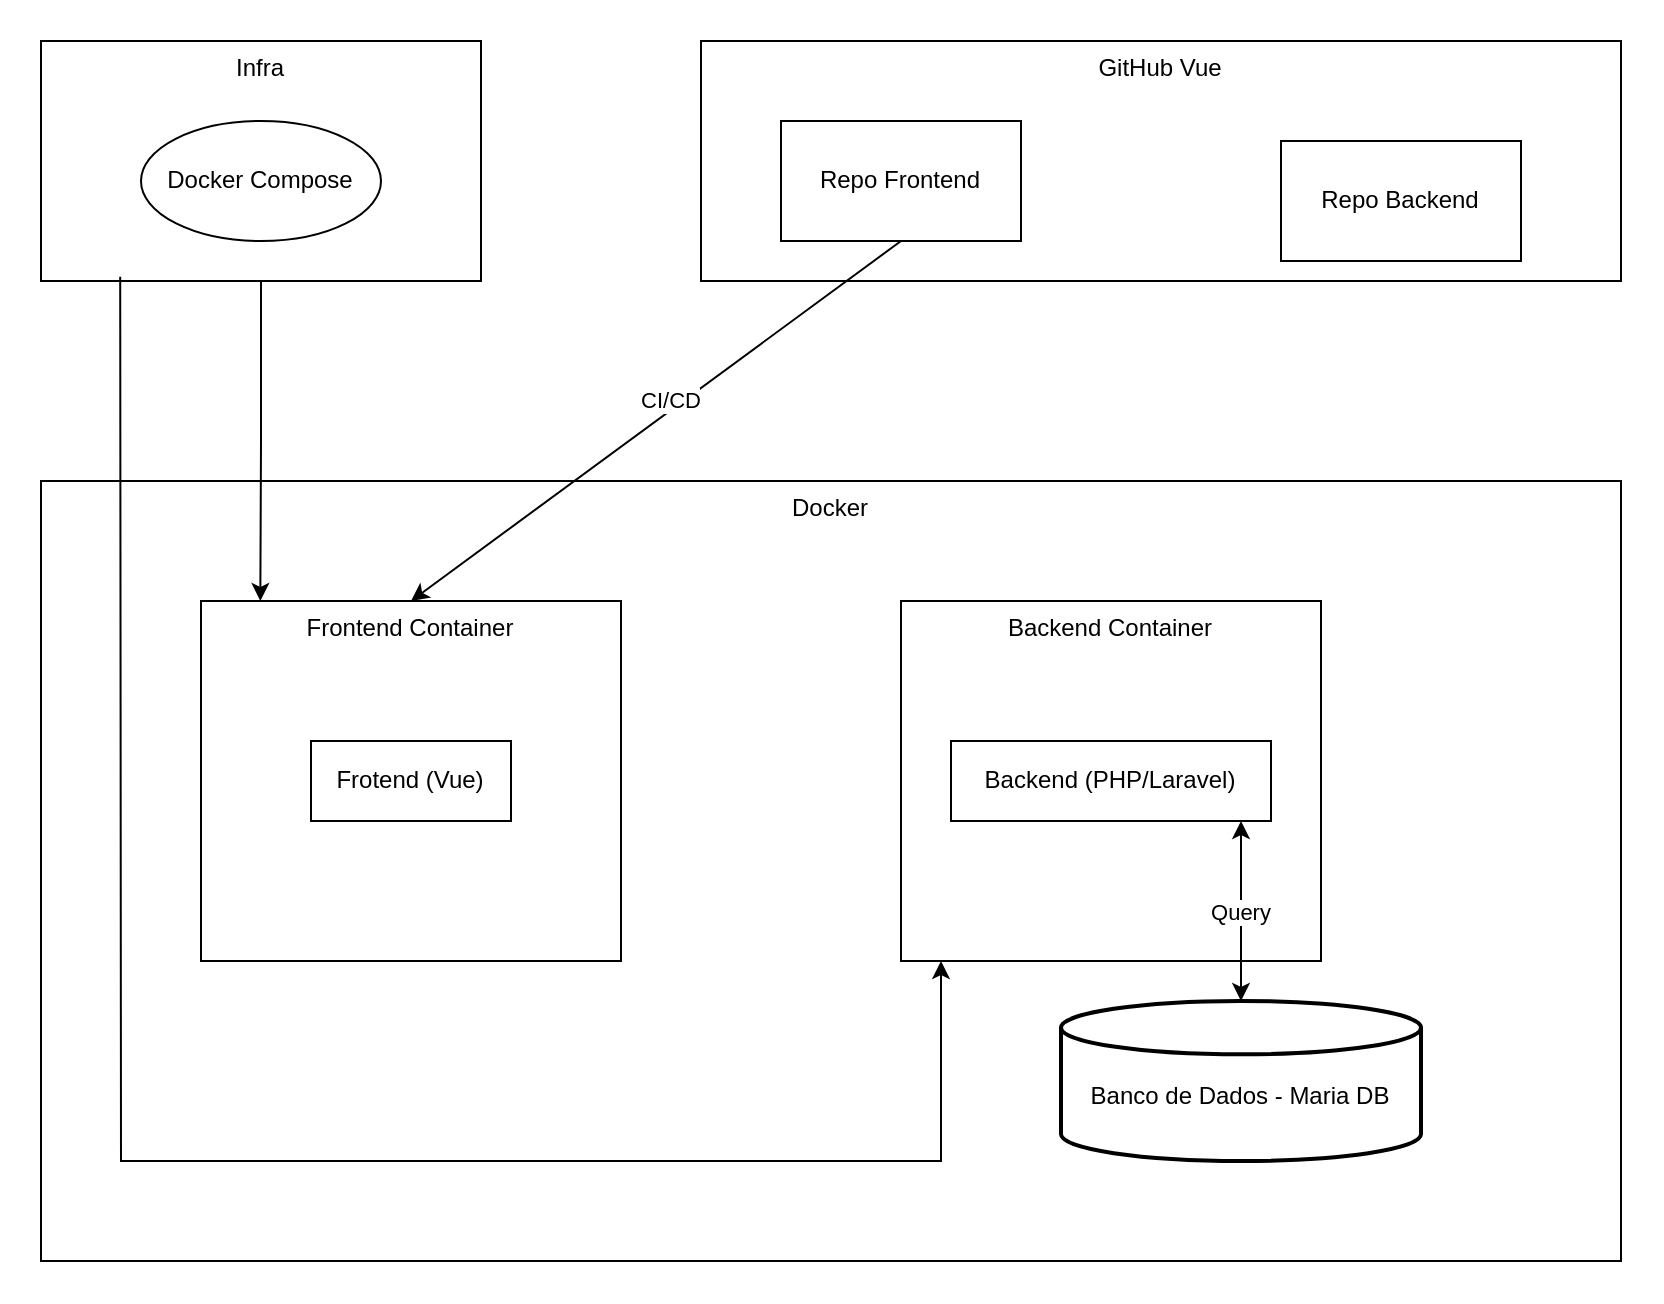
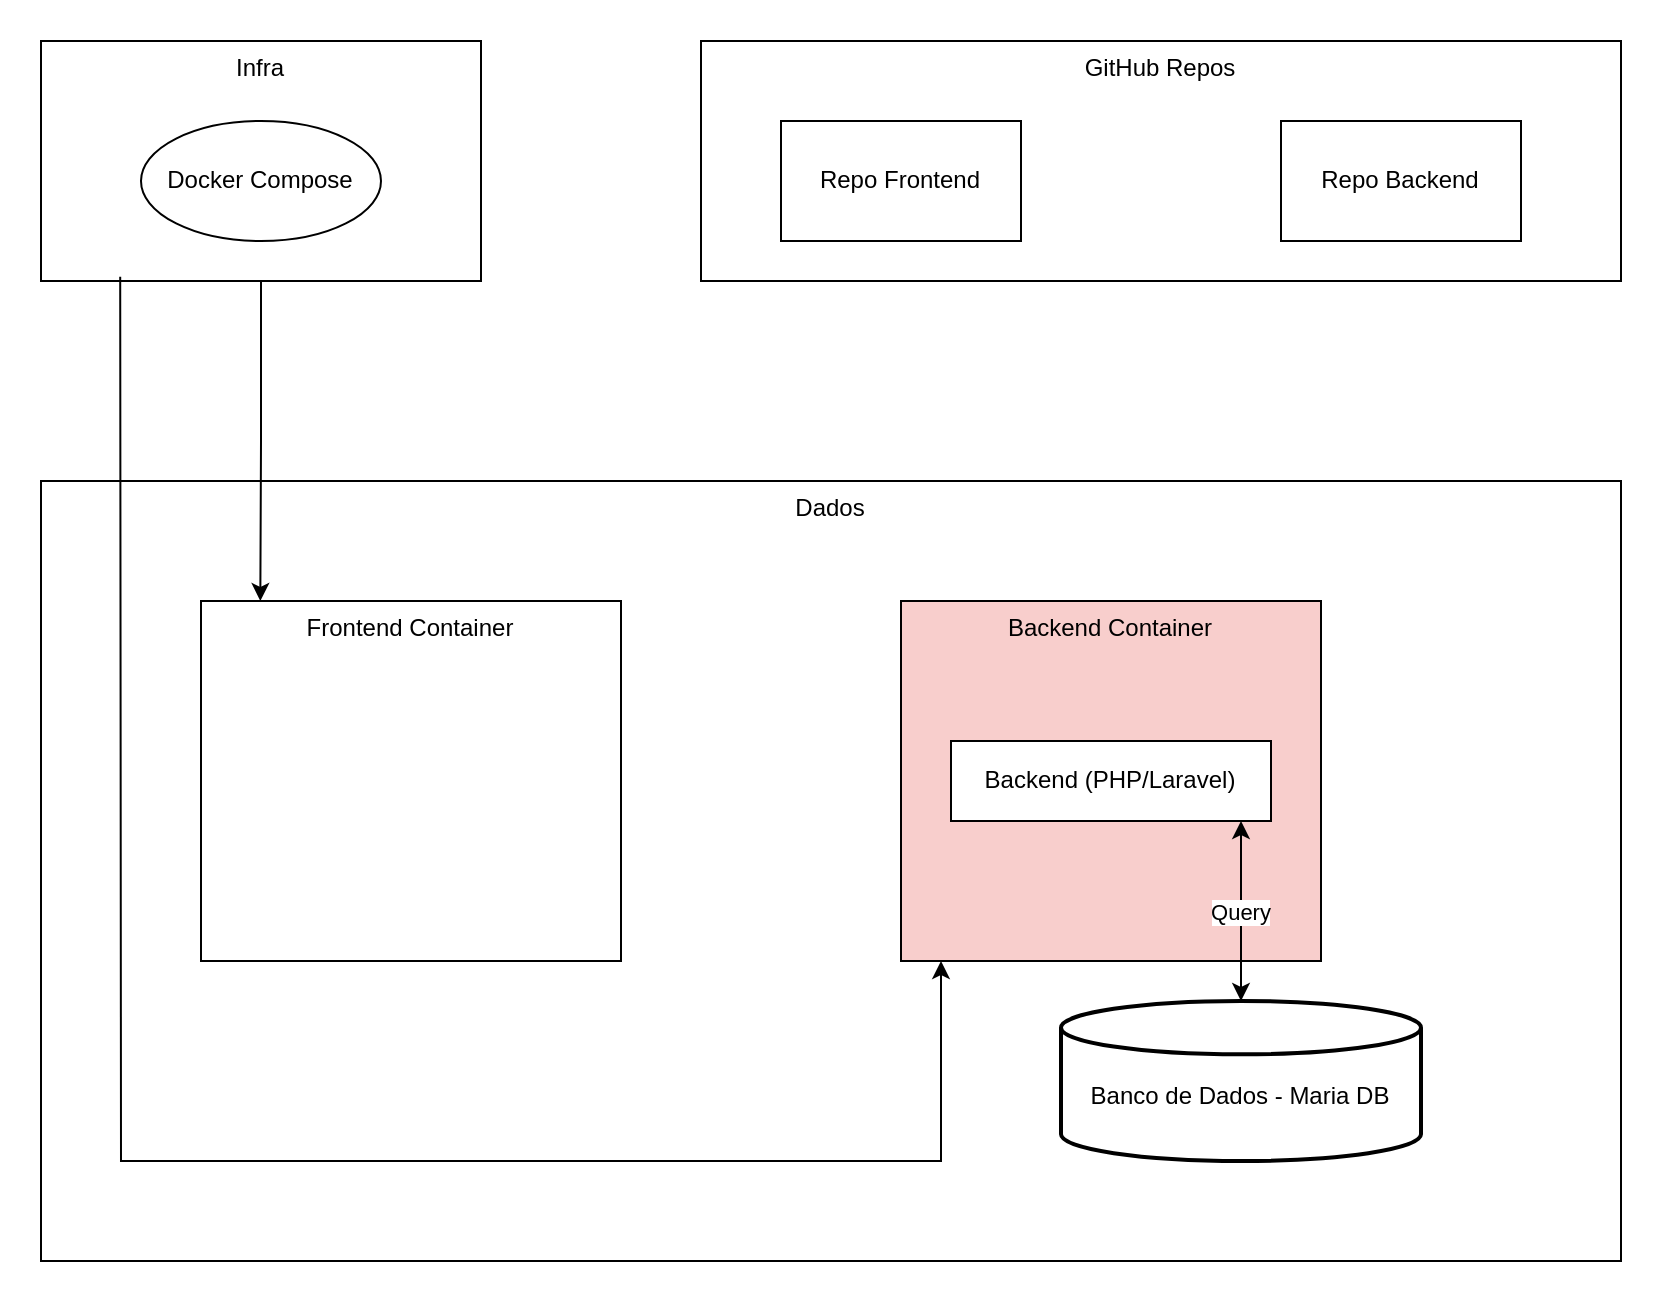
  <mxCell id="0" />
  <mxCell id="1" parent="0" />
  <mxCell id="2" value="Infra" style="rounded=0;whiteSpace=wrap;html=1;verticalAlign=top;" vertex="1" parent="1"><mxGeometry x="20" y="20" width="220" height="120" as="geometry" /></mxCell>
  <mxCell id="3" value="Docker Compose" style="ellipse;whiteSpace=wrap;html=1;" vertex="1" parent="1"><mxGeometry x="70" y="60" width="120" height="60" as="geometry" /></mxCell>
- <mxCell id="4" value="GitHub Vue" style="rounded=0;whiteSpace=wrap;html=1;verticalAlign=top;" vertex="1" parent="1"><mxGeometry x="350" y="20" width="460" height="120" as="geometry" /></mxCell>
+ <mxCell id="4" value="GitHub Repos" style="rounded=0;whiteSpace=wrap;html=1;verticalAlign=top;" vertex="1" parent="1"><mxGeometry x="350" y="20" width="460" height="120" as="geometry" /></mxCell>
  <mxCell id="5" value="Repo Frontend" style="rounded=0;whiteSpace=wrap;html=1;" vertex="1" parent="1"><mxGeometry x="390" y="60" width="120" height="60" as="geometry" /></mxCell>
- <mxCell id="6" value="Repo Backend" style="rounded=0;whiteSpace=wrap;html=1;" vertex="1" parent="1"><mxGeometry x="640" y="70" width="120" height="60" as="geometry" /></mxCell>
- <mxCell id="7" value="Docker" style="rounded=0;whiteSpace=wrap;html=1;verticalAlign=top;movable=1;resizable=1;rotatable=1;deletable=1;editable=1;locked=0;connectable=1;" vertex="1" parent="1"><mxGeometry x="20" y="240" width="790" height="390" as="geometry" /></mxCell>
+ <mxCell id="6" value="Repo Backend" style="rounded=0;whiteSpace=wrap;html=1;" vertex="1" parent="1"><mxGeometry x="640" y="60" width="120" height="60" as="geometry" /></mxCell>
+ <mxCell id="7" value="Dados" style="rounded=0;whiteSpace=wrap;html=1;verticalAlign=top;movable=1;resizable=1;rotatable=1;deletable=1;editable=1;locked=0;connectable=1;" vertex="1" parent="1"><mxGeometry x="20" y="240" width="790" height="390" as="geometry" /></mxCell>
  <mxCell id="8" value="Frontend Container" style="rounded=0;whiteSpace=wrap;html=1;verticalAlign=top;" vertex="1" parent="1"><mxGeometry x="100" y="300" width="210" height="180" as="geometry" /></mxCell>
- <mxCell id="9" value="Frotend (Vue)" style="rounded=0;whiteSpace=wrap;html=1;" vertex="1" parent="1"><mxGeometry x="155" y="370" width="100" height="40" as="geometry" /></mxCell>
- <mxCell id="10" value="" style="endArrow=classic;html=1;rounded=0;exitX=0.5;exitY=1;exitDx=0;exitDy=0;entryX=0.5;entryY=0;entryDx=0;entryDy=0;" edge="1" parent="1" source="5" target="8"><mxGeometry width="50" height="50" relative="1" as="geometry"><mxPoint x="400" y="470" as="sourcePoint" /><mxPoint x="270" y="300" as="targetPoint" /></mxGeometry></mxCell>
- <mxCell id="11" value="CI/CD" style="edgeLabel;html=1;align=center;verticalAlign=middle;resizable=0;points=[];" vertex="1" connectable="0" parent="10"><mxGeometry x="-0.181" relative="1" as="geometry"><mxPoint x="-16" y="6" as="offset" /></mxGeometry></mxCell>
- <mxCell id="12" value="Backend Container" style="rounded=0;whiteSpace=wrap;html=1;verticalAlign=top;" vertex="1" parent="1"><mxGeometry x="450" y="300" width="210" height="180" as="geometry" /></mxCell>
+ <mxCell id="12" value="Backend Container" style="rounded=0;whiteSpace=wrap;html=1;verticalAlign=top;fillColor=#f8cecc;" vertex="1" parent="1"><mxGeometry x="450" y="300" width="210" height="180" as="geometry" /></mxCell>
  <mxCell id="13" value="Backend (PHP/Laravel)" style="rounded=0;whiteSpace=wrap;html=1;" vertex="1" parent="1"><mxGeometry x="475" y="370" width="160" height="40" as="geometry" /></mxCell>
  <mxCell id="14" value="" style="endArrow=classic;html=1;rounded=0;exitX=0.5;exitY=1;exitDx=0;exitDy=0;startArrow=classic;startFill=1;" edge="1" parent="1"><mxGeometry width="50" height="50" relative="1" as="geometry"><mxPoint x="620" y="410" as="sourcePoint" /><mxPoint x="620" y="500" as="targetPoint" /></mxGeometry></mxCell>
  <mxCell id="15" value="Query" style="edgeLabel;html=1;align=center;verticalAlign=middle;resizable=0;points=[];" vertex="1" connectable="0" parent="14"><mxGeometry x="-0.011" y="-1" relative="1" as="geometry"><mxPoint as="offset" /></mxGeometry></mxCell>
  <mxCell id="16" style="edgeStyle=orthogonalEdgeStyle;rounded=0;orthogonalLoop=1;jettySize=auto;html=1;exitX=0.5;exitY=1;exitDx=0;exitDy=0;" edge="1" parent="1" source="2"><mxGeometry relative="1" as="geometry"><mxPoint x="129.667" y="300" as="targetPoint" /></mxGeometry></mxCell>
  <mxCell id="17" value="" style="endArrow=classic;html=1;rounded=0;exitX=0.18;exitY=0.982;exitDx=0;exitDy=0;exitPerimeter=0;" edge="1" parent="1" source="2"><mxGeometry width="50" height="50" relative="1" as="geometry"><mxPoint x="30" y="140" as="sourcePoint" /><mxPoint x="470" y="480" as="targetPoint" /><Array as="points"><mxPoint x="60" y="580" /><mxPoint x="470" y="580" /></Array></mxGeometry></mxCell>
  <mxCell id="18" value="&lt;div&gt;&lt;br&gt;&lt;/div&gt;Banco de Dados - Maria DB" style="strokeWidth=2;html=1;shape=mxgraph.flowchart.database;whiteSpace=wrap;" vertex="1" parent="1"><mxGeometry x="530" y="500" width="180" height="80" as="geometry" /></mxCell>
